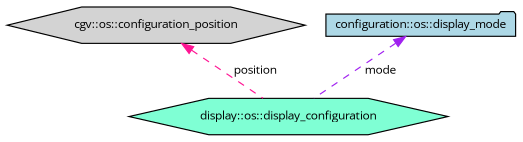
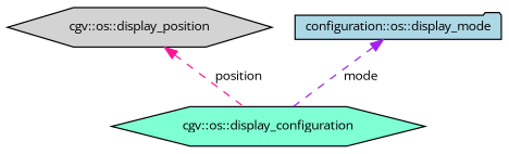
  digraph {
    fontname="Open Sans"
    node [color=black fontname="Open Sans" fontsize=10 shape=hexagon style=filled]
    edge [dir=back fontname="Open Sans" fontsize=10 labelfontname=Helvetica labelfontsize=10 style=dashed]
-   n1 [fillcolor=aquamarine fontcolor=black height=0.2 label="display::os::display_configuration" width=0.4]
-   n2 [fillcolor=lightgrey height=0.2 label="cgv::os::configuration_position" width=0.4]
+   n1 [fillcolor=aquamarine fontcolor=black height=0.2 label="cgv::os::display_configuration" width=0.4]
+   n2 [fillcolor=lightgrey height=0.2 label="cgv::os::display_position" width=0.4]
    n3 [fillcolor=lightblue height=0.2 label="configuration::os::display_mode" shape=folder width=0.4]
    n2 -> n1 [color=deeppink label=" position"]
    n3 -> n1 [color=purple label=" mode"]
  }
